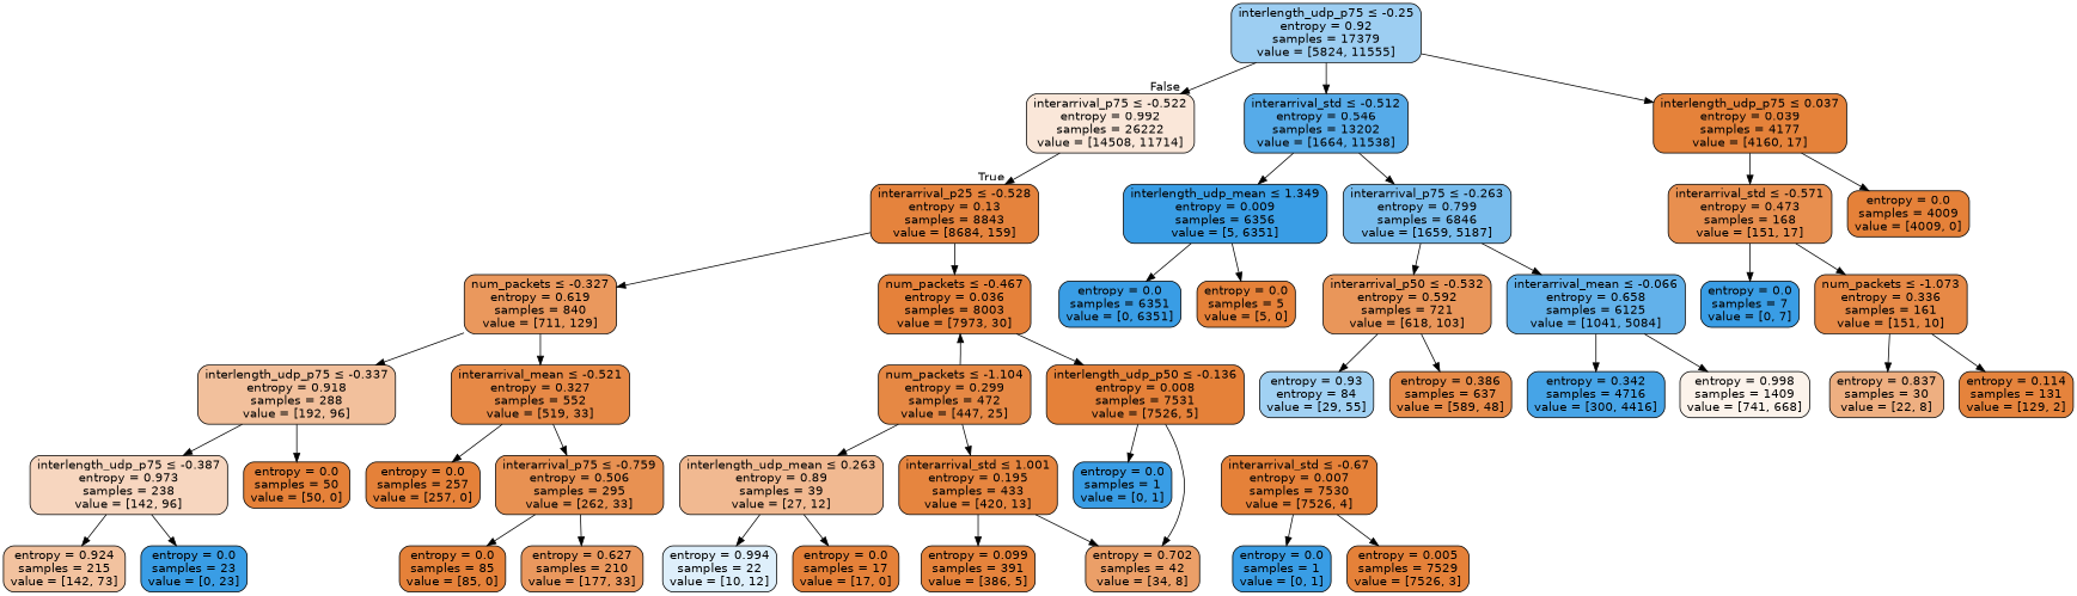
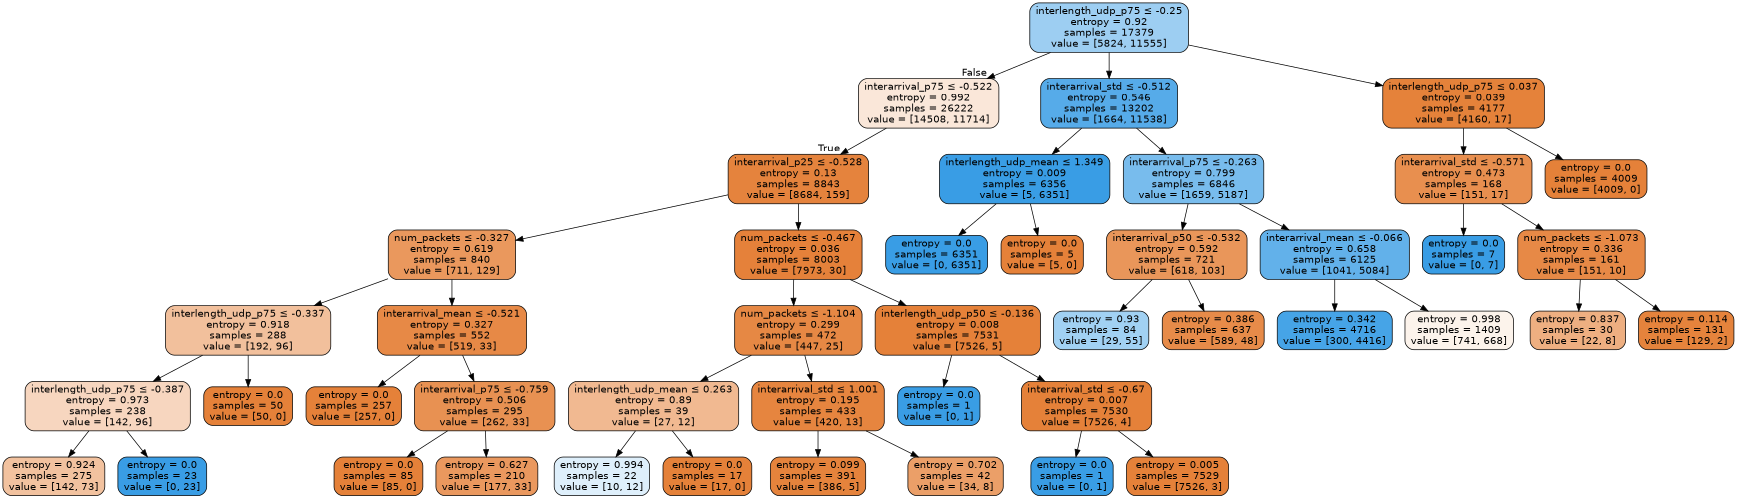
  digraph {
    node [color=black fillcolor="#e58139" fontname=helvetica shape=box style="filled, rounded"]
    edge [fontname=helvetica]
    n1 [fillcolor="#fae7d9" label=<interarrival_p75 &le; -0.522<br/>entropy = 0.992<br/>samples = 26222<br/>value = [14508, 11714]>]
    n2 [fillcolor="#e5833d" label=<interarrival_p25 &le; -0.528<br/>entropy = 0.13<br/>samples = 8843<br/>value = [8684, 159]>]
    n3 [fillcolor="#ea985d" label=<num_packets &le; -0.327<br/>entropy = 0.619<br/>samples = 840<br/>value = [711, 129]>]
    n4 [fillcolor="#e5813a" label=<num_packets &le; -0.467<br/>entropy = 0.036<br/>samples = 8003<br/>value = [7973, 30]>]
    n5 [fillcolor="#9dcef2" label=<interlength_udp_p75 &le; -0.25<br/>entropy = 0.92<br/>samples = 17379<br/>value = [5824, 11555]>]
    n6 [fillcolor="#56abe9" label=<interarrival_std &le; -0.512<br/>entropy = 0.546<br/>samples = 13202<br/>value = [1664, 11538]>]
    n7 [fillcolor="#e5823a" label=<interlength_udp_p75 &le; 0.037<br/>entropy = 0.039<br/>samples = 4177<br/>value = [4160, 17]>]
    n8 [fillcolor="#f2c09c" label=<interlength_udp_p75 &le; -0.337<br/>entropy = 0.918<br/>samples = 288<br/>value = [192, 96]>]
    n9 [fillcolor="#e78946" label=<interarrival_mean &le; -0.521<br/>entropy = 0.327<br/>samples = 552<br/>value = [519, 33]>]
    n10 [fillcolor="#e68844" label=<num_packets &le; -1.104<br/>entropy = 0.299<br/>samples = 472<br/>value = [447, 25]>]
    n11 [label=<interlength_udp_p50 &le; -0.136<br/>entropy = 0.008<br/>samples = 7531<br/>value = [7526, 5]>]
    n12 [fillcolor="#f7d6bf" label=<interlength_udp_p75 &le; -0.387<br/>entropy = 0.973<br/>samples = 238<br/>value = [142, 96]>]
    n13 [label=<entropy = 0.0<br/>samples = 50<br/>value = [50, 0]>]
    n14 [label=<entropy = 0.0<br/>samples = 257<br/>value = [257, 0]>]
    n15 [fillcolor="#e89152" label=<interarrival_p75 &le; -0.759<br/>entropy = 0.506<br/>samples = 295<br/>value = [262, 33]>]
-   n16 [fillcolor="#f2c29f" label=<entropy = 0.924<br/>samples = 215<br/>value = [142, 73]>]
+   n16 [fillcolor="#f2c29f" label=<entropy = 0.924<br/>samples = 275<br/>value = [142, 73]>]
    n17 [fillcolor="#399de5" label=<entropy = 0.0<br/>samples = 23<br/>value = [0, 23]>]
    n18 [label=<entropy = 0.0<br/>samples = 85<br/>value = [85, 0]>]
    n19 [fillcolor="#ea985e" label=<entropy = 0.627<br/>samples = 210<br/>value = [177, 33]>]
    n20 [fillcolor="#f1b991" label=<interlength_udp_mean &le; 0.263<br/>entropy = 0.89<br/>samples = 39<br/>value = [27, 12]>]
    n21 [fillcolor="#e6853f" label=<interarrival_std &le; 1.001<br/>entropy = 0.195<br/>samples = 433<br/>value = [420, 13]>]
    n22 [fillcolor="#399de5" label=<entropy = 0.0<br/>samples = 1<br/>value = [0, 1]>]
    n23 [label=<interarrival_std &le; -0.67<br/>entropy = 0.007<br/>samples = 7530<br/>value = [7526, 4]>]
    n24 [fillcolor="#deeffb" label=<entropy = 0.994<br/>samples = 22<br/>value = [10, 12]>]
    n25 [label=<entropy = 0.0<br/>samples = 17<br/>value = [17, 0]>]
    n26 [fillcolor="#e5833c" label=<entropy = 0.099<br/>samples = 391<br/>value = [386, 5]>]
    n27 [fillcolor="#eb9f68" label=<entropy = 0.702<br/>samples = 42<br/>value = [34, 8]>]
    n28 [fillcolor="#399de5" label=<entropy = 0.0<br/>samples = 1<br/>value = [0, 1]>]
    n29 [label=<entropy = 0.005<br/>samples = 7529<br/>value = [7526, 3]>]
    n30 [fillcolor="#399de5" label=<interlength_udp_mean &le; 1.349<br/>entropy = 0.009<br/>samples = 6356<br/>value = [5, 6351]>]
    n31 [fillcolor="#78bced" label=<interarrival_p75 &le; -0.263<br/>entropy = 0.799<br/>samples = 6846<br/>value = [1659, 5187]>]
    n32 [fillcolor="#e88f4f" label=<interarrival_std &le; -0.571<br/>entropy = 0.473<br/>samples = 168<br/>value = [151, 17]>]
    n33 [label=<entropy = 0.0<br/>samples = 4009<br/>value = [4009, 0]>]
    n34 [fillcolor="#399de5" label=<entropy = 0.0<br/>samples = 6351<br/>value = [0, 6351]>]
    n35 [label=<entropy = 0.0<br/>samples = 5<br/>value = [5, 0]>]
    n36 [fillcolor="#e9965a" label=<interarrival_p50 &le; -0.532<br/>entropy = 0.592<br/>samples = 721<br/>value = [618, 103]>]
    n37 [fillcolor="#62b1ea" label=<interarrival_mean &le; -0.066<br/>entropy = 0.658<br/>samples = 6125<br/>value = [1041, 5084]>]
-   n38 [fillcolor="#a1d1f3" label=<entropy = 0.93<br/>entropy = 84<br/>value = [29, 55]>]
+   n38 [fillcolor="#a1d1f3" label=<entropy = 0.93<br/>samples = 84<br/>value = [29, 55]>]
    n39 [fillcolor="#e78b49" label=<entropy = 0.386<br/>samples = 637<br/>value = [589, 48]>]
    n40 [fillcolor="#46a4e7" label=<entropy = 0.342<br/>samples = 4716<br/>value = [300, 4416]>]
    n41 [fillcolor="#fcf3eb" label=<entropy = 0.998<br/>samples = 1409<br/>value = [741, 668]>]
    n42 [fillcolor="#399de5" label=<entropy = 0.0<br/>samples = 7<br/>value = [0, 7]>]
    n43 [fillcolor="#e78946" label=<num_packets &le; -1.073<br/>entropy = 0.336<br/>samples = 161<br/>value = [151, 10]>]
    n44 [fillcolor="#eeaf81" label=<entropy = 0.837<br/>samples = 30<br/>value = [22, 8]>]
    n45 [fillcolor="#e5833c" label=<entropy = 0.114<br/>samples = 131<br/>value = [129, 2]>]
    n1 -> n2 [headlabel=True labelangle=45 labeldistance=2.5]
    n2 -> n3
    n2 -> n4
    n3 -> n8
    n3 -> n9
-   n10 -> n4
+   n4 -> n10
    n4 -> n11
    n5 -> n1 [headlabel=False labelangle=-45 labeldistance=2.5]
    n5 -> n6
    n5 -> n7
    n6 -> n30
    n6 -> n31
    n7 -> n32
    n7 -> n33
    n8 -> n12
    n8 -> n13
    n9 -> n14
    n9 -> n15
    n10 -> n20
    n10 -> n21
    n11 -> n22
-   n11 -> n27
+   n11 -> n23
    n12 -> n16
    n12 -> n17
    n15 -> n18
    n15 -> n19
    n20 -> n24
    n20 -> n25
    n21 -> n26
    n21 -> n27
    n23 -> n28
    n23 -> n29
    n30 -> n34
    n30 -> n35
    n31 -> n36
    n31 -> n37
    n32 -> n42
    n32 -> n43
    n36 -> n38
    n36 -> n39
    n37 -> n40
    n37 -> n41
    n43 -> n44
    n43 -> n45
  }
